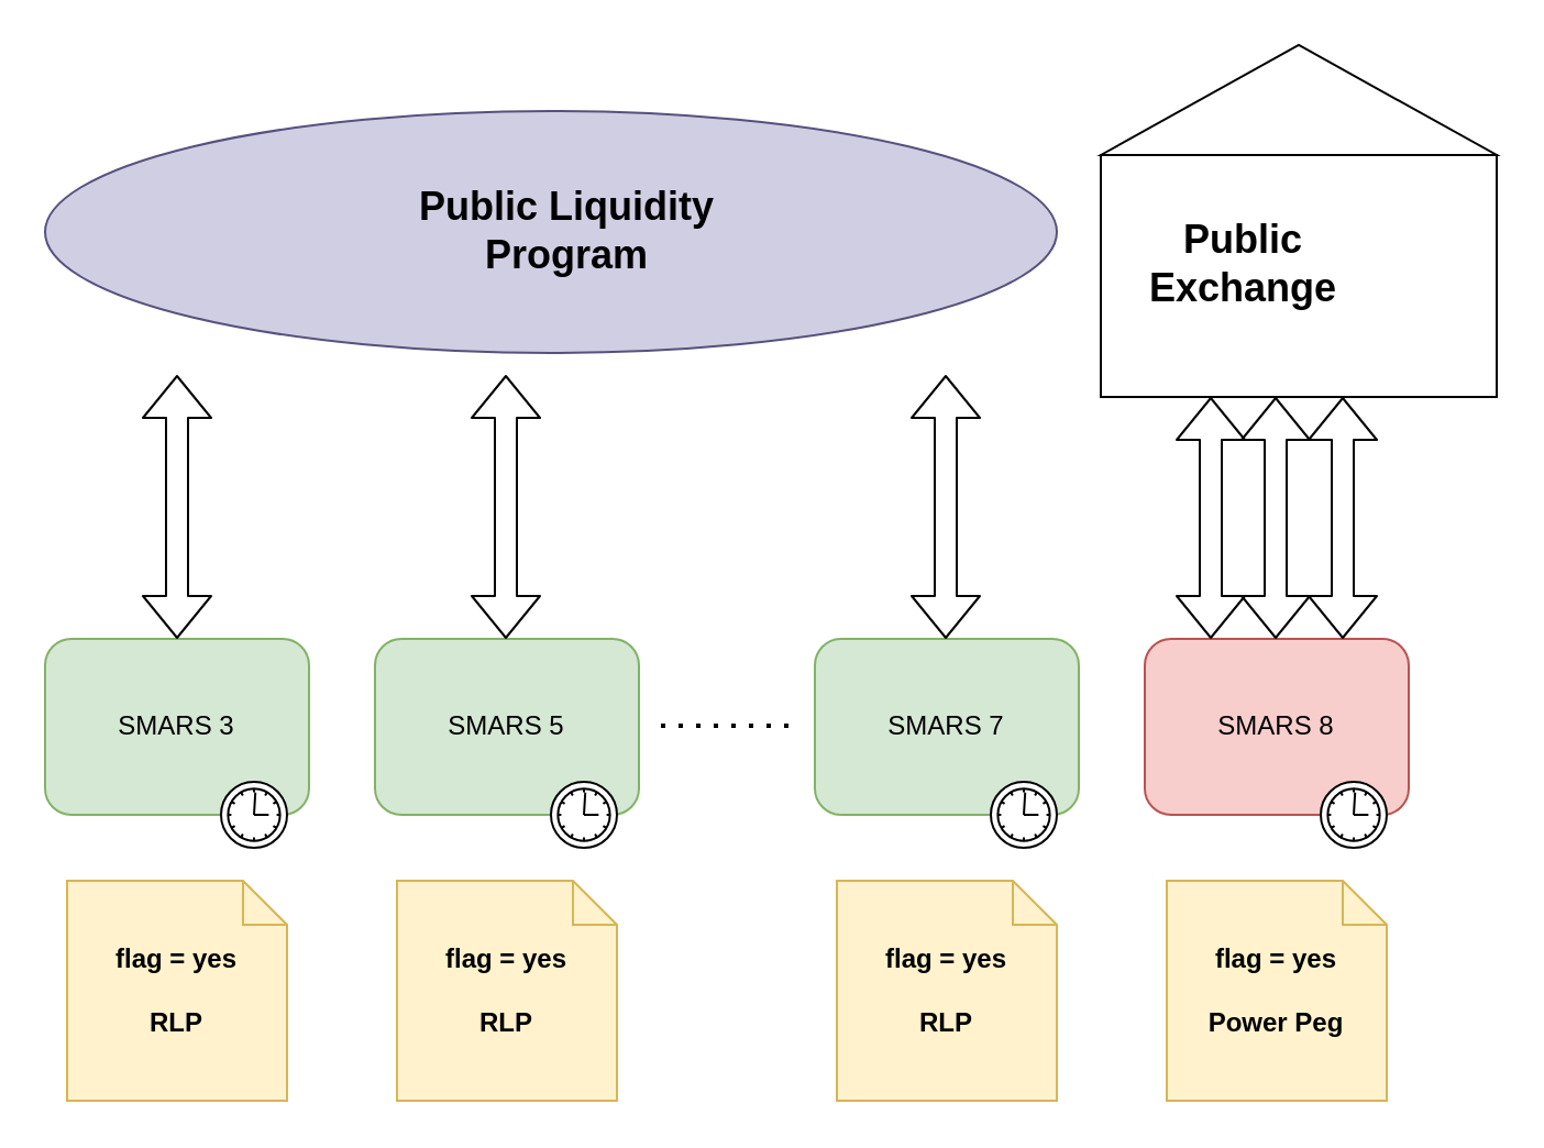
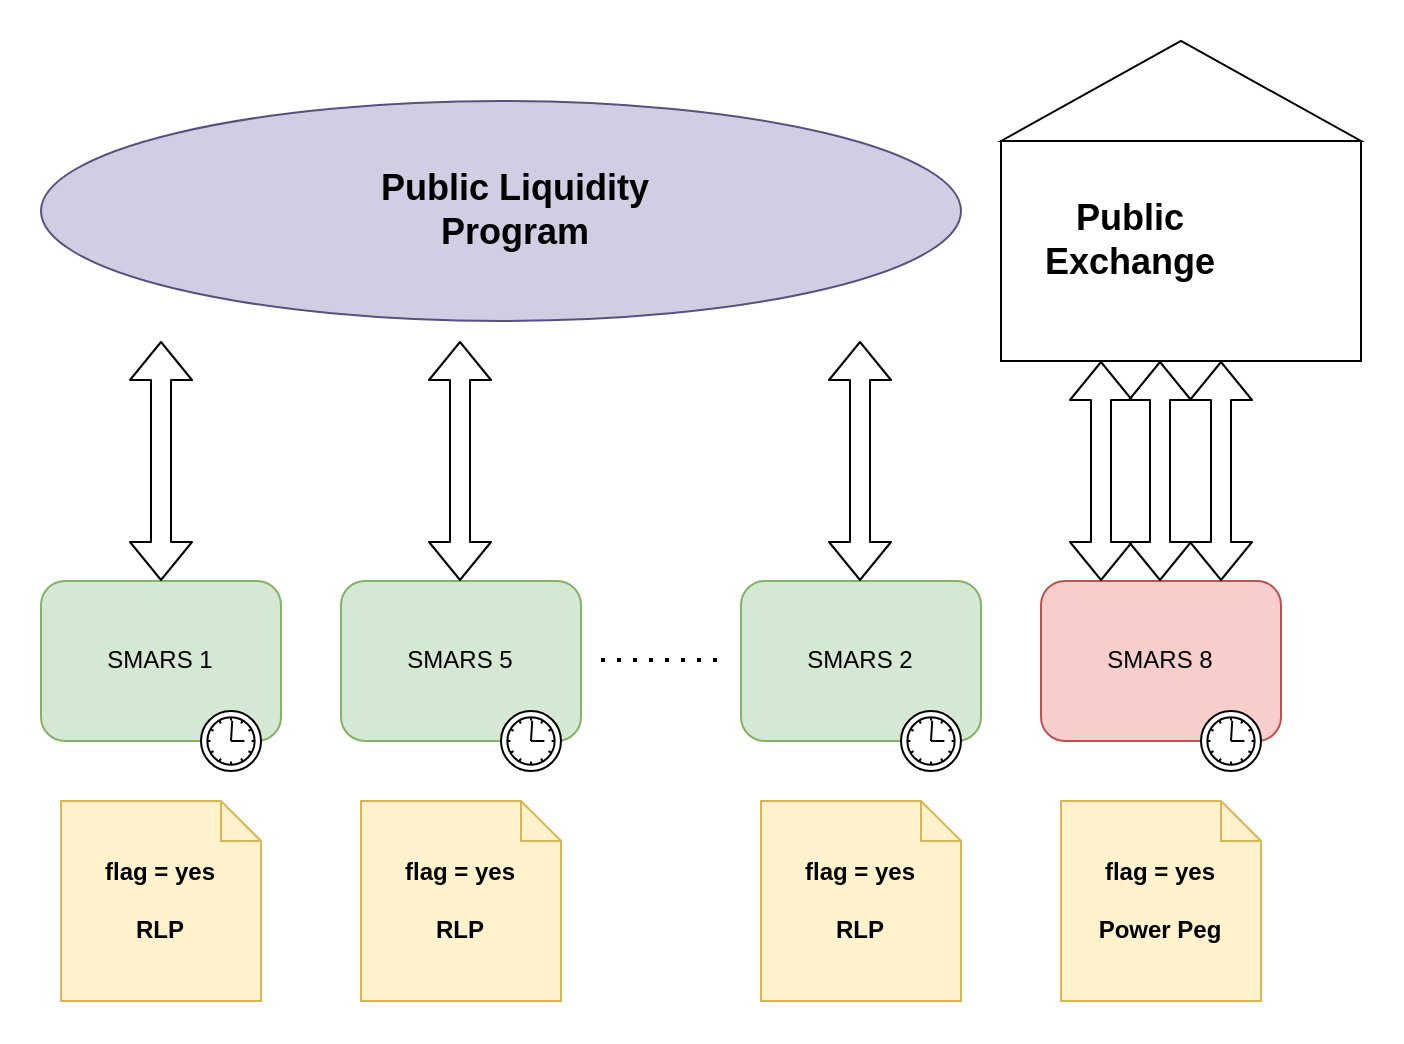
  <mxCell id="0" />
  <mxCell id="1" parent="0" />
- <mxCell id="2" value="SMARS 3" style="html=1;whiteSpace=wrap;rounded=1;dropTarget=0;fillColor=#d5e8d4;strokeColor=#82b366;" vertex="1" parent="1"><mxGeometry x="20" y="290" width="120" height="80" as="geometry" /></mxCell>
+ <mxCell id="2" value="SMARS 1" style="html=1;whiteSpace=wrap;rounded=1;dropTarget=0;fillColor=#d5e8d4;strokeColor=#82b366;" vertex="1" parent="1"><mxGeometry x="20" y="290" width="120" height="80" as="geometry" /></mxCell>
  <mxCell id="3" value="" style="shape=mxgraph.bpmn.timer_start;perimeter=ellipsePerimeter;html=1;verticalLabelPosition=bottom;verticalAlign=top;outlineConnect=0;" vertex="1" parent="2"><mxGeometry x="1" y="1" width="30" height="30" relative="1" as="geometry"><mxPoint x="-40" y="-15" as="offset" /></mxGeometry></mxCell>
  <mxCell id="4" value="SMARS 5" style="html=1;whiteSpace=wrap;rounded=1;dropTarget=0;fillColor=#d5e8d4;strokeColor=#82b366;" vertex="1" parent="1"><mxGeometry x="170" y="290" width="120" height="80" as="geometry" /></mxCell>
  <mxCell id="5" value="" style="shape=mxgraph.bpmn.timer_start;perimeter=ellipsePerimeter;html=1;verticalLabelPosition=bottom;verticalAlign=top;outlineConnect=0;" vertex="1" parent="4"><mxGeometry x="1" y="1" width="30" height="30" relative="1" as="geometry"><mxPoint x="-40" y="-15" as="offset" /></mxGeometry></mxCell>
- <mxCell id="6" value="SMARS 7" style="html=1;whiteSpace=wrap;rounded=1;dropTarget=0;fillColor=#d5e8d4;strokeColor=#82b366;" vertex="1" parent="1"><mxGeometry x="370" y="290" width="120" height="80" as="geometry" /></mxCell>
+ <mxCell id="6" value="SMARS 2" style="html=1;whiteSpace=wrap;rounded=1;dropTarget=0;fillColor=#d5e8d4;strokeColor=#82b366;" vertex="1" parent="1"><mxGeometry x="370" y="290" width="120" height="80" as="geometry" /></mxCell>
  <mxCell id="7" value="" style="shape=mxgraph.bpmn.timer_start;perimeter=ellipsePerimeter;html=1;verticalLabelPosition=bottom;verticalAlign=top;outlineConnect=0;" vertex="1" parent="6"><mxGeometry x="1" y="1" width="30" height="30" relative="1" as="geometry"><mxPoint x="-40" y="-15" as="offset" /></mxGeometry></mxCell>
  <mxCell id="8" value="SMARS 8" style="html=1;whiteSpace=wrap;rounded=1;dropTarget=0;fillColor=#f8cecc;strokeColor=#b85450;" vertex="1" parent="1"><mxGeometry x="520" y="290" width="120" height="80" as="geometry" /></mxCell>
  <mxCell id="9" value="" style="shape=mxgraph.bpmn.timer_start;perimeter=ellipsePerimeter;html=1;verticalLabelPosition=bottom;verticalAlign=top;outlineConnect=0;" vertex="1" parent="8"><mxGeometry x="1" y="1" width="30" height="30" relative="1" as="geometry"><mxPoint x="-40" y="-15" as="offset" /></mxGeometry></mxCell>
  <mxCell id="10" value="" style="endArrow=none;dashed=1;html=1;dashPattern=1 3;strokeWidth=2;" edge="1" parent="1"><mxGeometry width="50" height="50" relative="1" as="geometry"><mxPoint x="300" y="329.5" as="sourcePoint" /><mxPoint x="360" y="329.5" as="targetPoint" /></mxGeometry></mxCell>
  <mxCell id="11" value="&lt;b&gt;flag = yes&lt;br&gt;&lt;br&gt;RLP&lt;span style=&quot;color: rgba(0 , 0 , 0 , 0) ; font-family: monospace ; font-size: 0px&quot;&gt;%3CmxGraphModel%3E%3Croot%3E%3CmxCell%20id%3D%220%22%2F%3E%3CmxCell%20id%3D%221%22%20parent%3D%220%22%2F%3E%3CmxCell%20id%3D%222%22%20value%3D%22SMARS%207%22%20style%3D%22html%3D1%3BwhiteSpace%3Dwrap%3Brounded%3D1%3BdropTarget%3D0%3B%22%20vertex%3D%221%22%20parent%3D%221%22%3E%3CmxGeometry%20x%3D%22410%22%20y%3D%22340%22%20width%3D%22120%22%20height%3D%2280%22%20as%3D%22geometry%22%2F%3E%3C%2FmxCell%3E%3CmxCell%20id%3D%223%22%20value%3D%22%22%20style%3D%22shape%3Dmxgraph.bpmn.timer_start%3Bperimeter%3DellipsePerimeter%3Bhtml%3D1%3BverticalLabelPosition%3Dbottom%3BverticalAlign%3Dtop%3BoutlineConnect%3D0%3B%22%20vertex%3D%221%22%20parent%3D%222%22%3E%3CmxGeometry%20x%3D%221%22%20y%3D%221%22%20width%3D%2230%22%20height%3D%2230%22%20relative%3D%221%22%20as%3D%22geometry%22%3E%3CmxPoint%20x%3D%22-40%22%20y%3D%22-15%22%20as%3D%22offset%22%2F%3E%3C%2FmxGeometry%3E%3C%2FmxCell%3E%3C%2Froot%3E%3C%2FmxGraphModel%3E&lt;/span&gt;&lt;/b&gt;" style="shape=note;size=20;whiteSpace=wrap;html=1;fillColor=#fff2cc;strokeColor=#d6b656;" vertex="1" parent="1"><mxGeometry x="30" y="400" width="100" height="100" as="geometry" /></mxCell>
  <mxCell id="12" value="&lt;b&gt;flag = yes&lt;br&gt;&lt;br&gt;RLP&lt;span style=&quot;color: rgba(0 , 0 , 0 , 0) ; font-family: monospace ; font-size: 0px&quot;&gt;%3CmxGraphModel%3E%3Croot%3E%3CmxCell%20id%3D%220%22%2F%3E%3CmxCell%20id%3D%221%22%20parent%3D%220%22%2F%3E%3CmxCell%20id%3D%222%22%20value%3D%22SMARS%207%22%20style%3D%22html%3D1%3BwhiteSpace%3Dwrap%3Brounded%3D1%3BdropTarget%3D0%3B%22%20vertex%3D%221%22%20parent%3D%221%22%3E%3CmxGeometry%20x%3D%22410%22%20y%3D%22340%22%20width%3D%22120%22%20height%3D%2280%22%20as%3D%22geometry%22%2F%3E%3C%2FmxCell%3E%3CmxCell%20id%3D%223%22%20value%3D%22%22%20style%3D%22shape%3Dmxgraph.bpmn.timer_start%3Bperimeter%3DellipsePerimeter%3Bhtml%3D1%3BverticalLabelPosition%3Dbottom%3BverticalAlign%3Dtop%3BoutlineConnect%3D0%3B%22%20vertex%3D%221%22%20parent%3D%222%22%3E%3CmxGeometry%20x%3D%221%22%20y%3D%221%22%20width%3D%2230%22%20height%3D%2230%22%20relative%3D%221%22%20as%3D%22geometry%22%3E%3CmxPoint%20x%3D%22-40%22%20y%3D%22-15%22%20as%3D%22offset%22%2F%3E%3C%2FmxGeometry%3E%3C%2FmxCell%3E%3C%2Froot%3E%3C%2FmxGraphModel%3E&lt;/span&gt;&lt;/b&gt;" style="shape=note;size=20;whiteSpace=wrap;html=1;fillColor=#fff2cc;strokeColor=#d6b656;" vertex="1" parent="1"><mxGeometry x="180" y="400" width="100" height="100" as="geometry" /></mxCell>
  <mxCell id="13" value="&lt;b&gt;flag = yes&lt;br&gt;&lt;br&gt;RLP&lt;span style=&quot;color: rgba(0 , 0 , 0 , 0) ; font-family: monospace ; font-size: 0px&quot;&gt;%3CmxGraphModel%3E%3Croot%3E%3CmxCell%20id%3D%220%22%2F%3E%3CmxCell%20id%3D%221%22%20parent%3D%220%22%2F%3E%3CmxCell%20id%3D%222%22%20value%3D%22SMARS%207%22%20style%3D%22html%3D1%3BwhiteSpace%3Dwrap%3Brounded%3D1%3BdropTarget%3D0%3B%22%20vertex%3D%221%22%20parent%3D%221%22%3E%3CmxGeometry%20x%3D%22410%22%20y%3D%22340%22%20width%3D%22120%22%20height%3D%2280%22%20as%3D%22geometry%22%2F%3E%3C%2FmxCell%3E%3CmxCell%20id%3D%223%22%20value%3D%22%22%20style%3D%22shape%3Dmxgraph.bpmn.timer_start%3Bperimeter%3DellipsePerimeter%3Bhtml%3D1%3BverticalLabelPosition%3Dbottom%3BverticalAlign%3Dtop%3BoutlineConnect%3D0%3B%22%20vertex%3D%221%22%20parent%3D%222%22%3E%3CmxGeometry%20x%3D%221%22%20y%3D%221%22%20width%3D%2230%22%20height%3D%2230%22%20relative%3D%221%22%20as%3D%22geometry%22%3E%3CmxPoint%20x%3D%22-40%22%20y%3D%22-15%22%20as%3D%22offset%22%2F%3E%3C%2FmxGeometry%3E%3C%2FmxCell%3E%3C%2Froot%3E%3C%2FmxGraphModel%3E&lt;/span&gt;&lt;/b&gt;" style="shape=note;size=20;whiteSpace=wrap;html=1;fillColor=#fff2cc;strokeColor=#d6b656;" vertex="1" parent="1"><mxGeometry x="380" y="400" width="100" height="100" as="geometry" /></mxCell>
  <mxCell id="14" value="&lt;b&gt;flag = yes&lt;br&gt;&lt;br&gt;Power Peg&lt;span style=&quot;color: rgba(0 , 0 , 0 , 0) ; font-family: monospace ; font-size: 0px&quot;&gt;%3CmxGraphModel%3E%3Croot%3E%3CmxCell%20id%3D%220%22%2F%3E%3CmxCell%20id%3D%221%22%20parent%3D%220%22%2F%3E%3CmxCell%20id%3D%222%22%20value%3D%22SMARS%207%22%20style%3D%22html%3D1%3BwhiteSpace%3Dwrap%3Brounded%3D1%3BdropTarget%3D0%3B%22%20vertex%3D%221%22%20parent%3D%221%22%3E%3CmxGeometry%20x%3D%22410%22%20y%3D%22340%22%20width%3D%22120%22%20height%3D%2280%22%20as%3D%22geometry%22%2F%3E%3C%2FmxCell%3E%3CmxCell%20id%3D%223%22%20value%3D%22%22%20style%3D%22shape%3Dmxgraph.bpmn.timer_start%3Bperimeter%3DellipsePerimeter%3Bhtml%3D1%3BverticalLabelPosition%3Dbottom%3BverticalAlign%3Dtop%3BoutlineConnect%3D0%3B%22%20vertex%3D%221%22%20parent%3D%222%22%3E%3CmxGeometry%20x%3D%221%22%20y%3D%221%22%20width%3D%2230%22%20height%3D%2230%22%20relative%3D%221%22%20as%3D%22geometry%22%3E%3CmxPoint%20x%3D%22-40%22%20y%3D%22-15%22%20as%3D%22offset%22%2F%3E%3C%2FmxGeometry%3E%3C%2FmxCell%3E%3C%2Froot%3E%3C%2FmxGraphModel%3E&lt;/span&gt;&lt;/b&gt;" style="shape=note;size=20;whiteSpace=wrap;html=1;fillColor=#fff2cc;strokeColor=#d6b656;" vertex="1" parent="1"><mxGeometry x="530" y="400" width="100" height="100" as="geometry" /></mxCell>
  <mxCell id="15" value="" style="group" vertex="1" connectable="0" parent="1"><mxGeometry x="500" y="20" width="180" height="160" as="geometry" /></mxCell>
  <mxCell id="16" value="" style="group" vertex="1" connectable="0" parent="15"><mxGeometry width="180" height="160" as="geometry" /></mxCell>
  <mxCell id="17" value="" style="rounded=0;whiteSpace=wrap;html=1;" vertex="1" parent="16"><mxGeometry y="50" width="180" height="110" as="geometry" /></mxCell>
  <mxCell id="18" value="" style="triangle;whiteSpace=wrap;html=1;direction=north;" vertex="1" parent="16"><mxGeometry width="180" height="50" as="geometry" /></mxCell>
  <mxCell id="19" value="&lt;b&gt;&lt;font style=&quot;font-size: 18px&quot;&gt;Public Exchange&lt;/font&gt;&lt;/b&gt;" style="text;html=1;strokeColor=none;fillColor=none;align=center;verticalAlign=middle;whiteSpace=wrap;rounded=0;" vertex="1" parent="16"><mxGeometry x="15" y="90" width="100" height="20" as="geometry" /></mxCell>
  <mxCell id="20" value="" style="ellipse;whiteSpace=wrap;html=1;fillColor=#d0cee2;strokeColor=#56517e;" vertex="1" parent="1"><mxGeometry x="20" y="50" width="460" height="110" as="geometry" /></mxCell>
  <mxCell id="21" value="&lt;span style=&quot;font-size: 18px&quot;&gt;&lt;b&gt;Public Liquidity Program&lt;/b&gt;&lt;/span&gt;" style="text;html=1;strokeColor=none;fillColor=none;align=center;verticalAlign=middle;whiteSpace=wrap;rounded=0;" vertex="1" parent="1"><mxGeometry x="170" y="80" width="175" height="50" as="geometry" /></mxCell>
  <mxCell id="22" value="" style="shape=flexArrow;endArrow=classic;startArrow=classic;html=1;exitX=0.5;exitY=0;exitDx=0;exitDy=0;" edge="1" parent="1" source="2"><mxGeometry width="50" height="50" relative="1" as="geometry"><mxPoint x="290" y="240" as="sourcePoint" /><mxPoint x="80" y="170" as="targetPoint" /></mxGeometry></mxCell>
  <mxCell id="23" value="" style="shape=flexArrow;endArrow=classic;startArrow=classic;html=1;exitX=0.5;exitY=0;exitDx=0;exitDy=0;" edge="1" parent="1"><mxGeometry width="50" height="50" relative="1" as="geometry"><mxPoint x="229.5" y="290" as="sourcePoint" /><mxPoint x="229.5" y="170" as="targetPoint" /></mxGeometry></mxCell>
  <mxCell id="24" value="" style="shape=flexArrow;endArrow=classic;startArrow=classic;html=1;exitX=0.5;exitY=0;exitDx=0;exitDy=0;" edge="1" parent="1"><mxGeometry width="50" height="50" relative="1" as="geometry"><mxPoint x="429.5" y="290" as="sourcePoint" /><mxPoint x="429.5" y="170" as="targetPoint" /></mxGeometry></mxCell>
  <mxCell id="25" value="" style="shape=flexArrow;endArrow=classic;startArrow=classic;html=1;" edge="1" parent="1"><mxGeometry width="50" height="50" relative="1" as="geometry"><mxPoint x="550" y="290" as="sourcePoint" /><mxPoint x="550" y="180" as="targetPoint" /></mxGeometry></mxCell>
  <mxCell id="26" value="" style="shape=flexArrow;endArrow=classic;startArrow=classic;html=1;" edge="1" parent="1"><mxGeometry width="50" height="50" relative="1" as="geometry"><mxPoint x="579.5" y="290" as="sourcePoint" /><mxPoint x="579.5" y="180" as="targetPoint" /></mxGeometry></mxCell>
  <mxCell id="27" value="" style="shape=flexArrow;endArrow=classic;startArrow=classic;html=1;" edge="1" parent="1"><mxGeometry width="50" height="50" relative="1" as="geometry"><mxPoint x="610" y="290" as="sourcePoint" /><mxPoint x="610" y="180" as="targetPoint" /></mxGeometry></mxCell>
